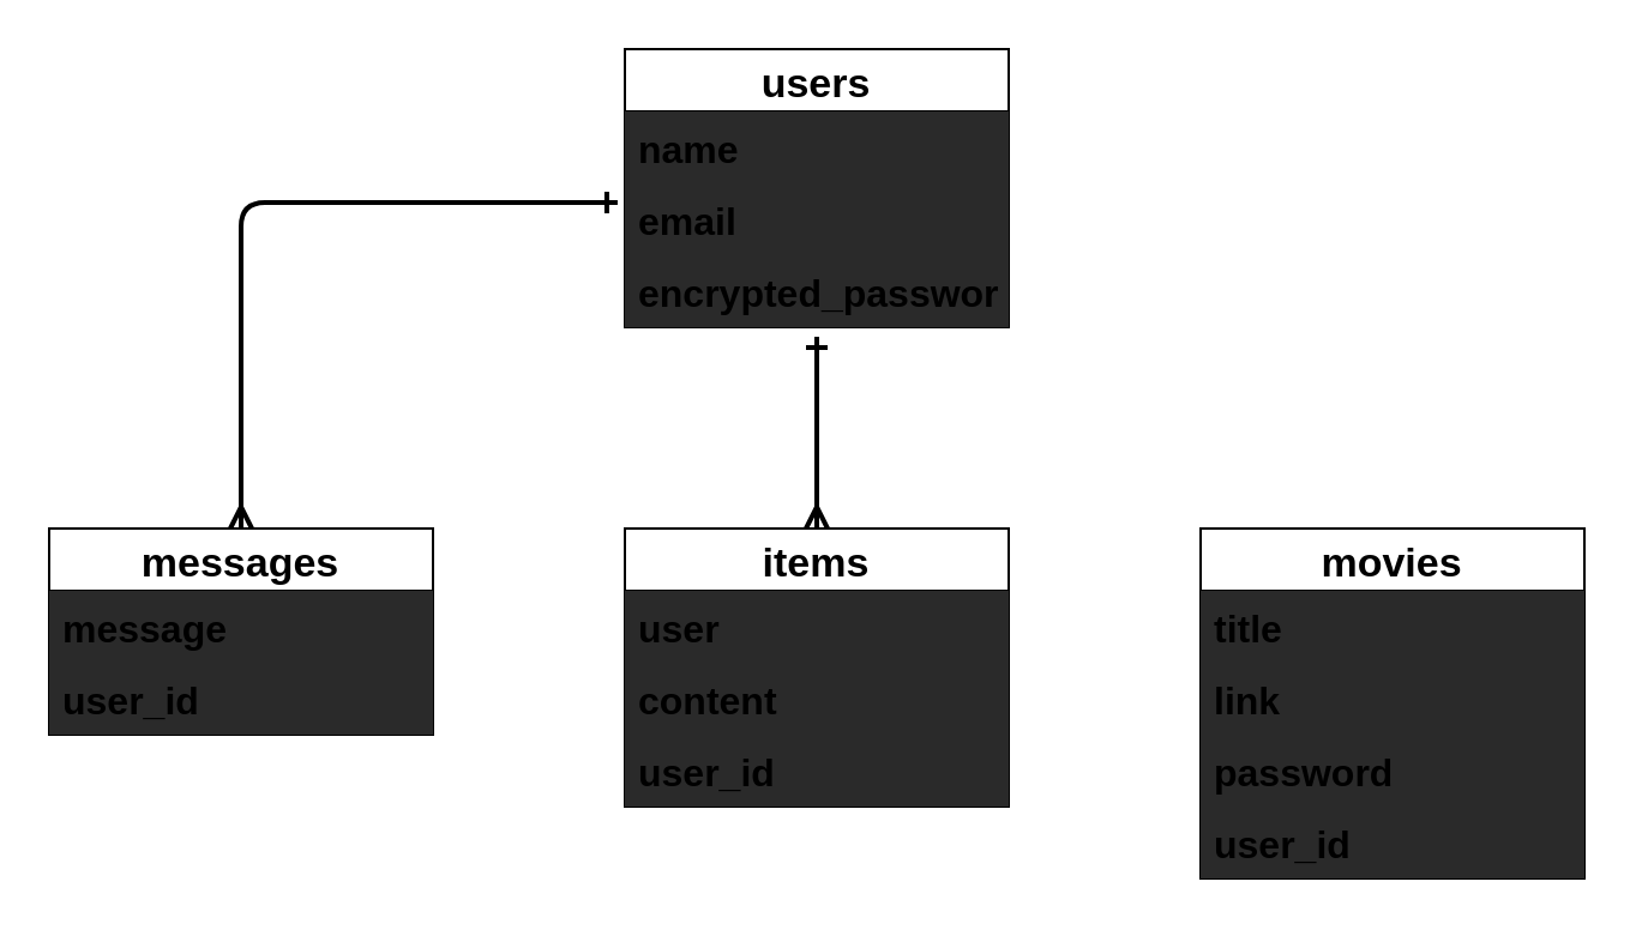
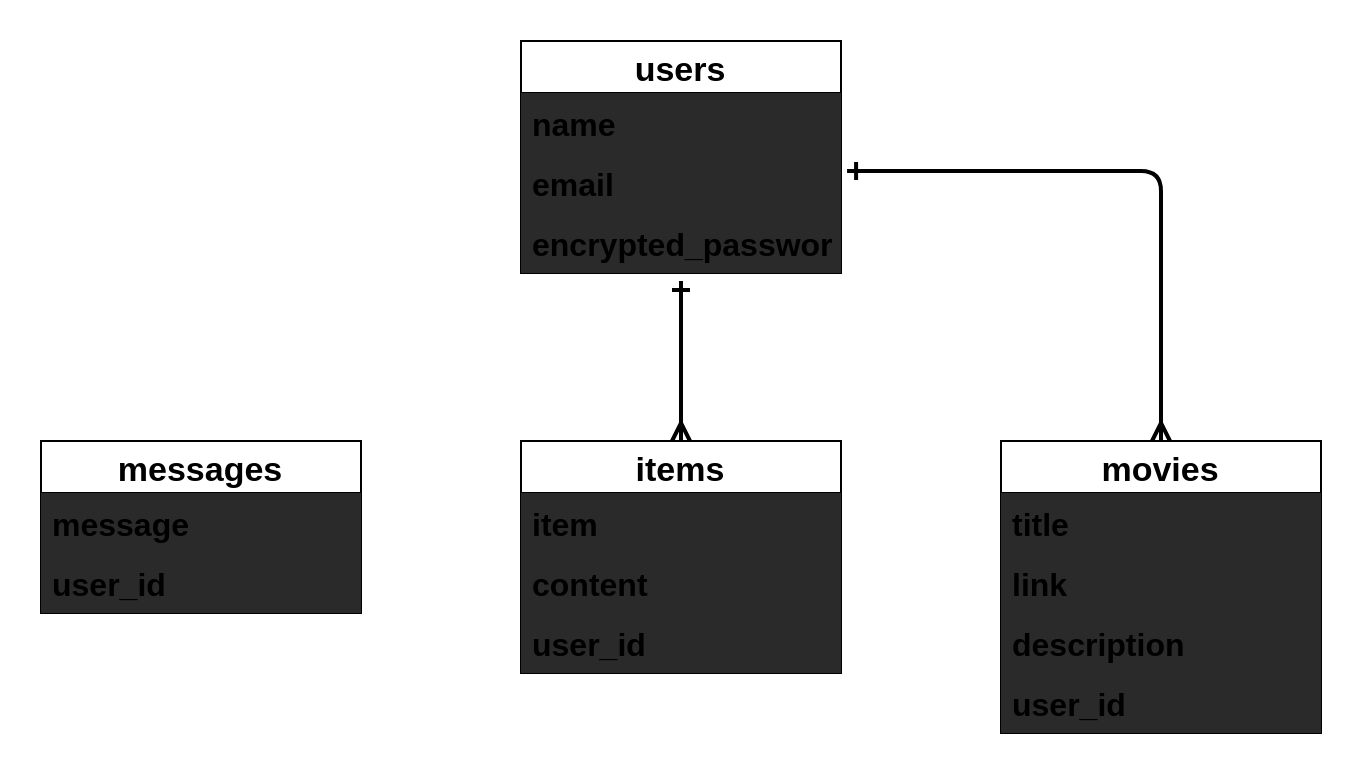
  <mxCell id="0" />
  <mxCell id="1" parent="0" />
  <mxCell id="2" value="users" style="swimlane;fontStyle=1;childLayout=stackLayout;horizontal=1;startSize=26;horizontalStack=0;resizeParent=1;resizeParentMax=0;resizeLast=0;collapsible=1;marginBottom=0;align=center;fontSize=17;" vertex="1" parent="1"><mxGeometry x="260" y="20" width="160" height="116" as="geometry" /></mxCell>
  <mxCell id="3" value="name" style="text;strokeColor=none;spacingLeft=4;spacingRight=4;overflow=hidden;rotatable=0;points=[[0,0.5],[1,0.5]];portConstraint=eastwest;fontSize=16;fillColor=#2a2a2a;fontStyle=1" vertex="1" parent="2"><mxGeometry y="26" width="160" height="30" as="geometry" /></mxCell>
  <mxCell id="4" value="email" style="text;strokeColor=none;spacingLeft=4;spacingRight=4;overflow=hidden;rotatable=0;points=[[0,0.5],[1,0.5]];portConstraint=eastwest;fontSize=16;fillColor=#2a2a2a;fontStyle=1" vertex="1" parent="2"><mxGeometry y="56" width="160" height="30" as="geometry" /></mxCell>
  <mxCell id="5" value="encrypted_password" style="text;strokeColor=none;spacingLeft=4;spacingRight=4;overflow=hidden;rotatable=0;points=[[0,0.5],[1,0.5]];portConstraint=eastwest;fontSize=16;fillColor=#2a2a2a;fontStyle=1" vertex="1" parent="2"><mxGeometry y="86" width="160" height="30" as="geometry" /></mxCell>
  <mxCell id="6" value="messages" style="swimlane;fontStyle=1;childLayout=stackLayout;horizontal=1;startSize=26;horizontalStack=0;resizeParent=1;resizeParentMax=0;resizeLast=0;collapsible=1;marginBottom=0;align=center;fontSize=17;" vertex="1" parent="1"><mxGeometry x="20" y="220" width="160" height="86" as="geometry" /></mxCell>
  <mxCell id="7" value="message" style="text;strokeColor=none;spacingLeft=4;spacingRight=4;overflow=hidden;rotatable=0;points=[[0,0.5],[1,0.5]];portConstraint=eastwest;fontSize=16;fillColor=#2a2a2a;fontStyle=1" vertex="1" parent="6"><mxGeometry y="26" width="160" height="30" as="geometry" /></mxCell>
  <mxCell id="8" value="user_id" style="text;strokeColor=none;spacingLeft=4;spacingRight=4;overflow=hidden;rotatable=0;points=[[0,0.5],[1,0.5]];portConstraint=eastwest;fontSize=16;fillColor=#2a2a2a;fontStyle=1" vertex="1" parent="6"><mxGeometry y="56" width="160" height="30" as="geometry" /></mxCell>
  <mxCell id="9" value="items" style="swimlane;fontStyle=1;childLayout=stackLayout;horizontal=1;startSize=26;horizontalStack=0;resizeParent=1;resizeParentMax=0;resizeLast=0;collapsible=1;marginBottom=0;align=center;fontSize=17;" vertex="1" parent="1"><mxGeometry x="260" y="220" width="160" height="116" as="geometry" /></mxCell>
- <mxCell id="10" value="user" style="text;strokeColor=none;spacingLeft=4;spacingRight=4;overflow=hidden;rotatable=0;points=[[0,0.5],[1,0.5]];portConstraint=eastwest;fontSize=16;fillColor=#2a2a2a;fontStyle=1" vertex="1" parent="9"><mxGeometry y="26" width="160" height="30" as="geometry" /></mxCell>
+ <mxCell id="10" value="item" style="text;strokeColor=none;spacingLeft=4;spacingRight=4;overflow=hidden;rotatable=0;points=[[0,0.5],[1,0.5]];portConstraint=eastwest;fontSize=16;fillColor=#2a2a2a;fontStyle=1" vertex="1" parent="9"><mxGeometry y="26" width="160" height="30" as="geometry" /></mxCell>
  <mxCell id="11" value="content" style="text;strokeColor=none;spacingLeft=4;spacingRight=4;overflow=hidden;rotatable=0;points=[[0,0.5],[1,0.5]];portConstraint=eastwest;fontSize=16;fillColor=#2a2a2a;fontStyle=1" vertex="1" parent="9"><mxGeometry y="56" width="160" height="30" as="geometry" /></mxCell>
  <mxCell id="12" value="user_id" style="text;strokeColor=none;spacingLeft=4;spacingRight=4;overflow=hidden;rotatable=0;points=[[0,0.5],[1,0.5]];portConstraint=eastwest;fontSize=16;fillColor=#2a2a2a;fontStyle=1" vertex="1" parent="9"><mxGeometry y="86" width="160" height="30" as="geometry" /></mxCell>
  <mxCell id="13" value="movies" style="swimlane;fontStyle=1;childLayout=stackLayout;horizontal=1;startSize=26;horizontalStack=0;resizeParent=1;resizeParentMax=0;resizeLast=0;collapsible=1;marginBottom=0;align=center;fontSize=17;" vertex="1" parent="1"><mxGeometry x="500" y="220" width="160" height="146" as="geometry" /></mxCell>
  <mxCell id="14" value="title" style="text;strokeColor=none;spacingLeft=4;spacingRight=4;overflow=hidden;rotatable=0;points=[[0,0.5],[1,0.5]];portConstraint=eastwest;fontSize=16;fillColor=#2a2a2a;fontStyle=1" vertex="1" parent="13"><mxGeometry y="26" width="160" height="30" as="geometry" /></mxCell>
  <mxCell id="15" value="link" style="text;strokeColor=none;spacingLeft=4;spacingRight=4;overflow=hidden;rotatable=0;points=[[0,0.5],[1,0.5]];portConstraint=eastwest;fontSize=16;fillColor=#2a2a2a;fontStyle=1" vertex="1" parent="13"><mxGeometry y="56" width="160" height="30" as="geometry" /></mxCell>
- <mxCell id="16" value="password" style="text;strokeColor=none;spacingLeft=4;spacingRight=4;overflow=hidden;rotatable=0;points=[[0,0.5],[1,0.5]];portConstraint=eastwest;fontSize=16;fillColor=#2a2a2a;fontStyle=1" vertex="1" parent="13"><mxGeometry y="86" width="160" height="30" as="geometry" /></mxCell>
+ <mxCell id="16" value="description" style="text;strokeColor=none;spacingLeft=4;spacingRight=4;overflow=hidden;rotatable=0;points=[[0,0.5],[1,0.5]];portConstraint=eastwest;fontSize=16;fillColor=#2a2a2a;fontStyle=1" vertex="1" parent="13"><mxGeometry y="86" width="160" height="30" as="geometry" /></mxCell>
  <mxCell id="17" value="user_id" style="text;strokeColor=none;spacingLeft=4;spacingRight=4;overflow=hidden;rotatable=0;points=[[0,0.5],[1,0.5]];portConstraint=eastwest;fontSize=16;fillColor=#2a2a2a;fontStyle=1" vertex="1" parent="13"><mxGeometry y="116" width="160" height="30" as="geometry" /></mxCell>
- <mxCell id="18" value="" style="fontSize=12;html=1;endArrow=ERmany;entryX=0.5;entryY=0;entryDx=0;entryDy=0;exitX=-0.019;exitY=0.267;exitDx=0;exitDy=0;exitPerimeter=0;edgeStyle=orthogonalEdgeStyle;startArrow=ERone;startFill=0;endFill=0;strokeWidth=2;" edge="1" parent="1" source="4" target="6"><mxGeometry width="100" height="100" relative="1" as="geometry"><mxPoint x="250" y="50" as="sourcePoint" /><mxPoint x="380" y="160" as="targetPoint" /></mxGeometry></mxCell>
  <mxCell id="19" value="" style="fontSize=12;html=1;endArrow=ERmany;entryX=0.5;entryY=0;entryDx=0;entryDy=0;startArrow=ERone;startFill=0;endFill=0;strokeWidth=2;" edge="1" parent="1" target="9"><mxGeometry width="100" height="100" relative="1" as="geometry"><mxPoint x="340" y="140" as="sourcePoint" /><mxPoint x="450" y="160" as="targetPoint" /></mxGeometry></mxCell>
+ <mxCell id="20" value="" style="fontSize=12;html=1;endArrow=ERmany;exitX=1.019;exitY=0.3;exitDx=0;exitDy=0;exitPerimeter=0;entryX=0.5;entryY=0;entryDx=0;entryDy=0;edgeStyle=orthogonalEdgeStyle;startArrow=ERone;startFill=0;endFill=0;strokeWidth=2;" edge="1" parent="1" source="4" target="13"><mxGeometry width="100" height="100" relative="1" as="geometry"><mxPoint x="350" y="260" as="sourcePoint" /><mxPoint x="450" y="160" as="targetPoint" /></mxGeometry></mxCell>
